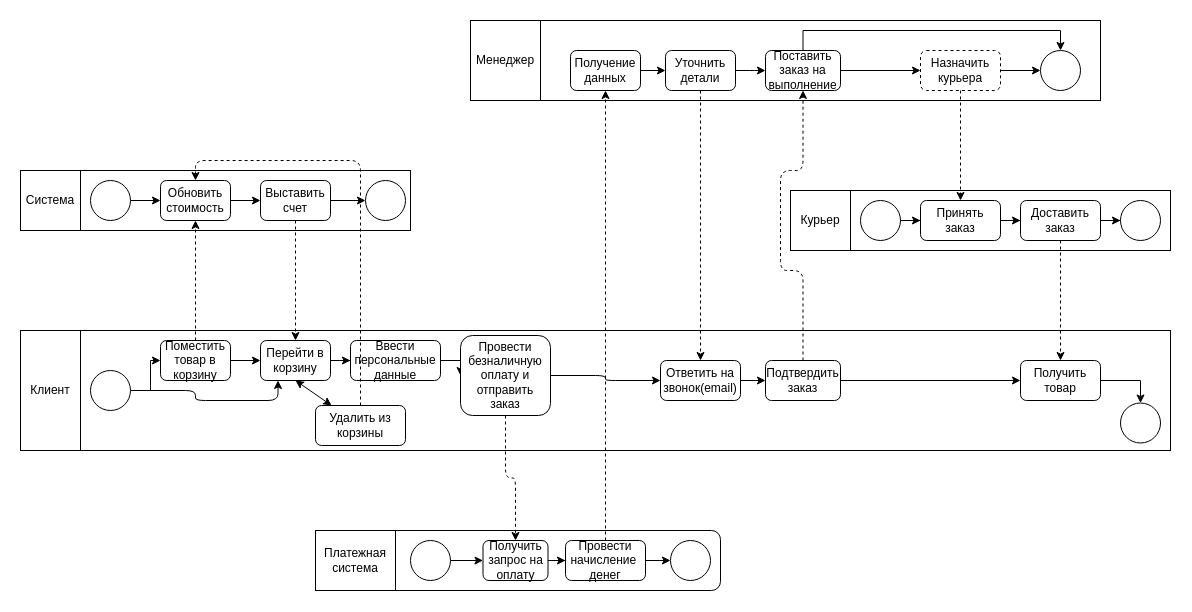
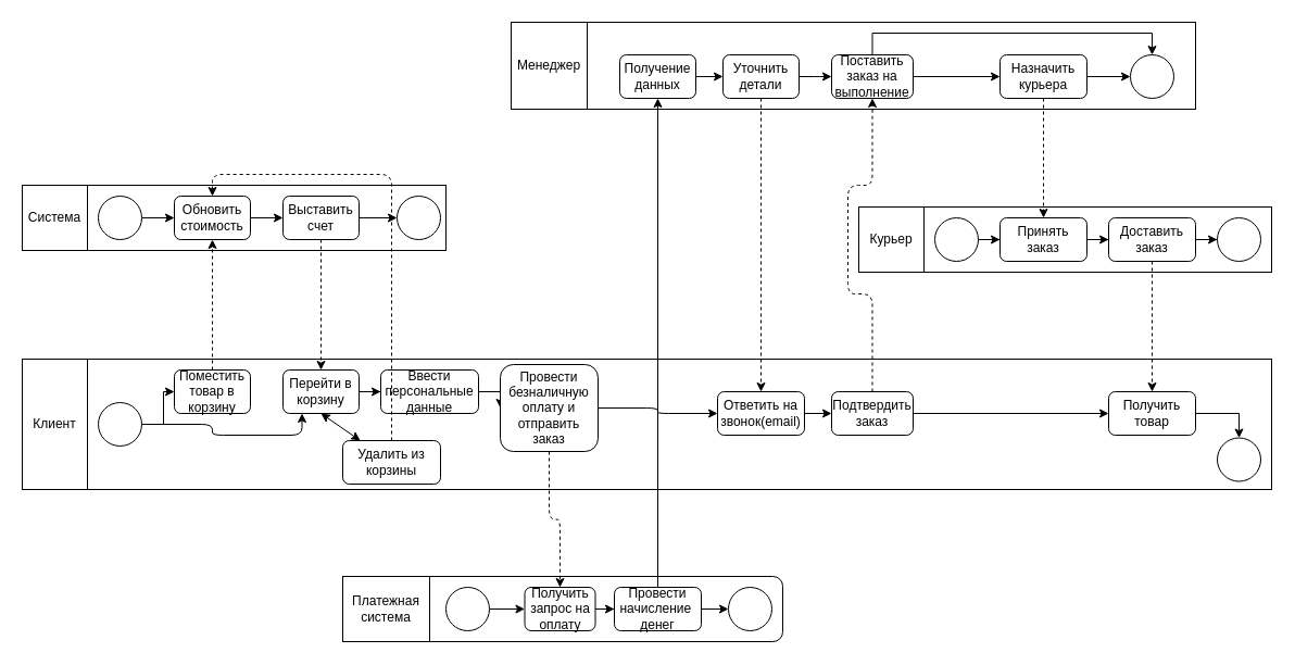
  <mxCell id="0" />
  <mxCell id="1" parent="0" />
  <mxCell id="2" value="" style="rounded=0;whiteSpace=wrap;html=1;" vertex="1" parent="1"><mxGeometry x="80" y="330" width="1090" height="120" as="geometry" /></mxCell>
  <mxCell id="3" style="edgeStyle=orthogonalEdgeStyle;rounded=0;orthogonalLoop=1;jettySize=auto;html=1;exitX=1;exitY=0.5;exitDx=0;exitDy=0;" edge="1" parent="1" source="5" target="7"><mxGeometry relative="1" as="geometry" /></mxCell>
  <mxCell id="4" style="edgeStyle=orthogonalEdgeStyle;rounded=1;orthogonalLoop=1;jettySize=auto;html=1;exitX=1;exitY=0.5;exitDx=0;exitDy=0;entryX=0.25;entryY=1;entryDx=0;entryDy=0;" edge="1" parent="1" source="5" target="9"><mxGeometry relative="1" as="geometry" /></mxCell>
  <mxCell id="5" value="" style="ellipse;whiteSpace=wrap;html=1;aspect=fixed;" vertex="1" parent="1"><mxGeometry x="90" y="370" width="40" height="40" as="geometry" /></mxCell>
- <mxCell id="6" style="edgeStyle=orthogonalEdgeStyle;rounded=0;orthogonalLoop=1;jettySize=auto;html=1;exitX=1;exitY=0.5;exitDx=0;exitDy=0;" edge="1" parent="1" source="7" target="9"><mxGeometry relative="1" as="geometry" /></mxCell>
  <mxCell id="7" value="&lt;span style=&quot;white-space: normal&quot;&gt;Поместить товар в корзину&lt;/span&gt;" style="rounded=1;whiteSpace=wrap;html=1;" vertex="1" parent="1"><mxGeometry x="160" y="340" width="70" height="40" as="geometry" /></mxCell>
  <mxCell id="8" style="edgeStyle=orthogonalEdgeStyle;rounded=0;orthogonalLoop=1;jettySize=auto;html=1;exitX=1;exitY=0.5;exitDx=0;exitDy=0;" edge="1" parent="1" source="9" target="11"><mxGeometry relative="1" as="geometry" /></mxCell>
  <mxCell id="9" value="Перейти в корзину" style="rounded=1;whiteSpace=wrap;html=1;" vertex="1" parent="1"><mxGeometry x="260" y="340" width="70" height="40" as="geometry" /></mxCell>
  <mxCell id="10" style="edgeStyle=orthogonalEdgeStyle;rounded=0;orthogonalLoop=1;jettySize=auto;html=1;exitX=1;exitY=0.5;exitDx=0;exitDy=0;" edge="1" parent="1" source="11" target="13"><mxGeometry relative="1" as="geometry"><mxPoint x="455" y="360" as="targetPoint" /></mxGeometry></mxCell>
  <mxCell id="11" value="Ввести персональные данные" style="rounded=1;whiteSpace=wrap;html=1;" vertex="1" parent="1"><mxGeometry x="350" y="340" width="90" height="40" as="geometry" /></mxCell>
  <mxCell id="12" value="" style="edgeStyle=orthogonalEdgeStyle;rounded=1;orthogonalLoop=1;jettySize=auto;html=1;" edge="1" parent="1" source="13" target="32"><mxGeometry relative="1" as="geometry" /></mxCell>
  <mxCell id="13" value="Провести безналичную оплату и отправить заказ" style="rounded=1;whiteSpace=wrap;html=1;" vertex="1" parent="1"><mxGeometry x="460" y="335" width="90" height="80" as="geometry" /></mxCell>
  <mxCell id="14" value="" style="rounded=0;whiteSpace=wrap;html=1;" vertex="1" parent="1"><mxGeometry x="20" y="170" width="390" height="60" as="geometry" /></mxCell>
  <mxCell id="15" value="" style="whiteSpace=wrap;html=1;aspect=fixed;" vertex="1" parent="1"><mxGeometry x="20" y="170" width="60" height="60" as="geometry" /></mxCell>
  <mxCell id="16" value="Система" style="text;html=1;strokeColor=none;fillColor=none;align=center;verticalAlign=middle;whiteSpace=wrap;rounded=0;" vertex="1" parent="1"><mxGeometry x="30" y="190" width="40" height="20" as="geometry" /></mxCell>
  <mxCell id="17" style="edgeStyle=orthogonalEdgeStyle;rounded=0;orthogonalLoop=1;jettySize=auto;html=1;exitX=1;exitY=0.5;exitDx=0;exitDy=0;" edge="1" parent="1" source="18" target="20"><mxGeometry relative="1" as="geometry" /></mxCell>
  <mxCell id="18" value="" style="ellipse;whiteSpace=wrap;html=1;aspect=fixed;" vertex="1" parent="1"><mxGeometry x="90" y="180" width="40" height="40" as="geometry" /></mxCell>
  <mxCell id="19" style="edgeStyle=orthogonalEdgeStyle;rounded=0;orthogonalLoop=1;jettySize=auto;html=1;exitX=1;exitY=0.5;exitDx=0;exitDy=0;entryX=0;entryY=0.5;entryDx=0;entryDy=0;" edge="1" parent="1" source="20" target="23"><mxGeometry relative="1" as="geometry" /></mxCell>
  <mxCell id="20" value="Обновить&lt;br&gt;стоимость" style="rounded=1;whiteSpace=wrap;html=1;" vertex="1" parent="1"><mxGeometry x="160" y="180" width="70" height="40" as="geometry" /></mxCell>
  <mxCell id="21" style="edgeStyle=orthogonalEdgeStyle;rounded=1;orthogonalLoop=1;jettySize=auto;html=1;entryX=0.5;entryY=0;entryDx=0;entryDy=0;dashed=1;" edge="1" parent="1" source="23" target="9"><mxGeometry relative="1" as="geometry" /></mxCell>
  <mxCell id="22" style="edgeStyle=orthogonalEdgeStyle;rounded=1;orthogonalLoop=1;jettySize=auto;html=1;exitX=1;exitY=0.5;exitDx=0;exitDy=0;" edge="1" parent="1" source="23"><mxGeometry relative="1" as="geometry"><mxPoint x="365" y="200" as="targetPoint" /></mxGeometry></mxCell>
  <mxCell id="23" value="Выставить счет" style="rounded=1;whiteSpace=wrap;html=1;" vertex="1" parent="1"><mxGeometry x="260" y="180" width="70" height="40" as="geometry" /></mxCell>
  <mxCell id="24" style="edgeStyle=orthogonalEdgeStyle;rounded=1;orthogonalLoop=1;jettySize=auto;html=1;exitX=0.5;exitY=0;exitDx=0;exitDy=0;entryX=0.5;entryY=1;entryDx=0;entryDy=0;dashed=1;" edge="1" parent="1" source="7" target="20"><mxGeometry relative="1" as="geometry" /></mxCell>
  <mxCell id="25" value="" style="rounded=0;whiteSpace=wrap;html=1;" vertex="1" parent="1"><mxGeometry x="470" y="20" width="630" height="80" as="geometry" /></mxCell>
  <mxCell id="26" style="edgeStyle=orthogonalEdgeStyle;rounded=1;orthogonalLoop=1;jettySize=auto;html=1;exitX=1;exitY=0.5;exitDx=0;exitDy=0;" edge="1" parent="1" source="27" target="30"><mxGeometry relative="1" as="geometry" /></mxCell>
  <mxCell id="27" value="Получение данных" style="rounded=1;whiteSpace=wrap;html=1;" vertex="1" parent="1"><mxGeometry x="570" y="50" width="70" height="40" as="geometry" /></mxCell>
  <mxCell id="28" style="edgeStyle=orthogonalEdgeStyle;rounded=1;orthogonalLoop=1;jettySize=auto;html=1;dashed=1;" edge="1" parent="1" source="30" target="32"><mxGeometry relative="1" as="geometry" /></mxCell>
  <mxCell id="29" style="edgeStyle=orthogonalEdgeStyle;rounded=1;orthogonalLoop=1;jettySize=auto;html=1;exitX=1;exitY=0.5;exitDx=0;exitDy=0;entryX=0;entryY=0.5;entryDx=0;entryDy=0;" edge="1" parent="1" source="30" target="47"><mxGeometry relative="1" as="geometry"><Array as="points"><mxPoint x="750" y="70" /><mxPoint x="750" y="70" /></Array></mxGeometry></mxCell>
  <mxCell id="30" value="Уточнить детали" style="rounded=1;whiteSpace=wrap;html=1;" vertex="1" parent="1"><mxGeometry x="665" y="50" width="70" height="40" as="geometry" /></mxCell>
  <mxCell id="31" value="" style="edgeStyle=orthogonalEdgeStyle;rounded=1;orthogonalLoop=1;jettySize=auto;html=1;" edge="1" parent="1" source="32" target="42"><mxGeometry relative="1" as="geometry" /></mxCell>
  <mxCell id="32" value="Ответить на звонок(email)" style="rounded=1;whiteSpace=wrap;html=1;" vertex="1" parent="1"><mxGeometry x="660" y="360" width="80" height="40" as="geometry" /></mxCell>
  <mxCell id="33" style="edgeStyle=orthogonalEdgeStyle;rounded=1;orthogonalLoop=1;jettySize=auto;html=1;exitX=0.5;exitY=0;exitDx=0;exitDy=0;entryX=0.5;entryY=0;entryDx=0;entryDy=0;dashed=1;" edge="1" parent="1" source="34" target="20"><mxGeometry relative="1" as="geometry" /></mxCell>
  <mxCell id="34" value="Удалить из корзины" style="rounded=1;whiteSpace=wrap;html=1;" vertex="1" parent="1"><mxGeometry x="315" y="405" width="90" height="40" as="geometry" /></mxCell>
  <mxCell id="35" value="" style="endArrow=classic;startArrow=classic;html=1;entryX=0.5;entryY=1;entryDx=0;entryDy=0;" edge="1" parent="1" source="34" target="9"><mxGeometry width="50" height="50" relative="1" as="geometry"><mxPoint x="80" y="560" as="sourcePoint" /><mxPoint x="130" y="510" as="targetPoint" /></mxGeometry></mxCell>
  <mxCell id="36" value="" style="rounded=0;whiteSpace=wrap;html=1;" vertex="1" parent="1"><mxGeometry x="20" y="330" width="60" height="120" as="geometry" /></mxCell>
  <mxCell id="37" value="Клиент" style="text;html=1;strokeColor=none;fillColor=none;align=center;verticalAlign=middle;whiteSpace=wrap;rounded=0;" vertex="1" parent="1"><mxGeometry x="20" y="375" width="60" height="30" as="geometry" /></mxCell>
  <mxCell id="38" value="" style="ellipse;whiteSpace=wrap;html=1;aspect=fixed;" vertex="1" parent="1"><mxGeometry x="1120" y="402.5" width="40" height="40" as="geometry" /></mxCell>
  <mxCell id="39" value="" style="ellipse;whiteSpace=wrap;html=1;aspect=fixed;" vertex="1" parent="1"><mxGeometry x="365" y="180" width="40" height="40" as="geometry" /></mxCell>
  <mxCell id="40" style="edgeStyle=orthogonalEdgeStyle;rounded=1;orthogonalLoop=1;jettySize=auto;html=1;dashed=1;entryX=0.5;entryY=1;entryDx=0;entryDy=0;" edge="1" parent="1" source="42" target="47"><mxGeometry relative="1" as="geometry"><Array as="points"><mxPoint x="803" y="270" /><mxPoint x="780" y="270" /><mxPoint x="780" y="170" /><mxPoint x="803" y="170" /></Array></mxGeometry></mxCell>
  <mxCell id="41" style="edgeStyle=orthogonalEdgeStyle;rounded=0;orthogonalLoop=1;jettySize=auto;html=1;exitX=1;exitY=0.5;exitDx=0;exitDy=0;" edge="1" parent="1" source="42" target="62"><mxGeometry relative="1" as="geometry" /></mxCell>
  <mxCell id="42" value="Подтвердить заказ" style="rounded=1;whiteSpace=wrap;html=1;" vertex="1" parent="1"><mxGeometry x="765" y="360" width="75" height="40" as="geometry" /></mxCell>
  <mxCell id="43" value="" style="rounded=0;whiteSpace=wrap;html=1;" vertex="1" parent="1"><mxGeometry x="470" y="20" width="70" height="80" as="geometry" /></mxCell>
  <mxCell id="44" value="Менеджер" style="text;html=1;strokeColor=none;fillColor=none;align=center;verticalAlign=middle;whiteSpace=wrap;rounded=0;" vertex="1" parent="1"><mxGeometry x="485" y="50" width="40" height="20" as="geometry" /></mxCell>
  <mxCell id="45" value="" style="edgeStyle=orthogonalEdgeStyle;rounded=1;orthogonalLoop=1;jettySize=auto;html=1;" edge="1" parent="1" source="47" target="50"><mxGeometry relative="1" as="geometry" /></mxCell>
  <mxCell id="46" style="edgeStyle=orthogonalEdgeStyle;rounded=0;orthogonalLoop=1;jettySize=auto;html=1;entryX=0.5;entryY=0;entryDx=0;entryDy=0;" edge="1" parent="1" source="47" target="48"><mxGeometry relative="1" as="geometry"><Array as="points"><mxPoint x="803" y="30" /><mxPoint x="1060" y="30" /></Array></mxGeometry></mxCell>
  <mxCell id="47" value="Поставить заказ на выполнение" style="rounded=1;whiteSpace=wrap;html=1;" vertex="1" parent="1"><mxGeometry x="765" y="50" width="75" height="40" as="geometry" /></mxCell>
  <mxCell id="48" value="" style="ellipse;whiteSpace=wrap;html=1;aspect=fixed;" vertex="1" parent="1"><mxGeometry x="1040" y="50" width="40" height="40" as="geometry" /></mxCell>
  <mxCell id="49" style="edgeStyle=orthogonalEdgeStyle;rounded=1;orthogonalLoop=1;jettySize=auto;html=1;entryX=0;entryY=0.5;entryDx=0;entryDy=0;" edge="1" parent="1" source="50" target="48"><mxGeometry relative="1" as="geometry" /></mxCell>
- <mxCell id="50" value="Назначить курьера" style="rounded=1;whiteSpace=wrap;html=1;dashed=1;" vertex="1" parent="1"><mxGeometry x="920" y="50" width="80" height="40" as="geometry" /></mxCell>
+ <mxCell id="50" value="Назначить курьера" style="rounded=1;whiteSpace=wrap;html=1;" vertex="1" parent="1"><mxGeometry x="920" y="50" width="80" height="40" as="geometry" /></mxCell>
  <mxCell id="51" value="" style="rounded=0;whiteSpace=wrap;html=1;" vertex="1" parent="1"><mxGeometry x="790" y="190" width="380" height="60" as="geometry" /></mxCell>
  <mxCell id="52" value="Курьер" style="rounded=0;whiteSpace=wrap;html=1;" vertex="1" parent="1"><mxGeometry x="790" y="190" width="60" height="60" as="geometry" /></mxCell>
  <mxCell id="53" style="edgeStyle=orthogonalEdgeStyle;rounded=0;orthogonalLoop=1;jettySize=auto;html=1;exitX=1;exitY=0.5;exitDx=0;exitDy=0;" edge="1" parent="1" source="54" target="60"><mxGeometry relative="1" as="geometry" /></mxCell>
  <mxCell id="54" value="Принять заказ" style="rounded=1;whiteSpace=wrap;html=1;" vertex="1" parent="1"><mxGeometry x="920" y="200" width="80" height="40" as="geometry" /></mxCell>
  <mxCell id="55" style="edgeStyle=orthogonalEdgeStyle;rounded=0;orthogonalLoop=1;jettySize=auto;html=1;exitX=1;exitY=0.5;exitDx=0;exitDy=0;" edge="1" parent="1" source="56" target="54"><mxGeometry relative="1" as="geometry" /></mxCell>
  <mxCell id="56" value="" style="ellipse;whiteSpace=wrap;html=1;aspect=fixed;" vertex="1" parent="1"><mxGeometry x="860" y="200" width="40" height="40" as="geometry" /></mxCell>
  <mxCell id="57" style="edgeStyle=orthogonalEdgeStyle;rounded=0;orthogonalLoop=1;jettySize=auto;html=1;dashed=1;" edge="1" parent="1" source="50" target="54"><mxGeometry relative="1" as="geometry" /></mxCell>
  <mxCell id="58" style="edgeStyle=orthogonalEdgeStyle;rounded=0;orthogonalLoop=1;jettySize=auto;html=1;exitX=0.5;exitY=1;exitDx=0;exitDy=0;dashed=1;" edge="1" parent="1" source="60" target="62"><mxGeometry relative="1" as="geometry" /></mxCell>
  <mxCell id="59" style="edgeStyle=orthogonalEdgeStyle;rounded=0;orthogonalLoop=1;jettySize=auto;html=1;exitX=1;exitY=0.5;exitDx=0;exitDy=0;" edge="1" parent="1" source="60" target="63"><mxGeometry relative="1" as="geometry" /></mxCell>
  <mxCell id="60" value="Доставить заказ" style="rounded=1;whiteSpace=wrap;html=1;" vertex="1" parent="1"><mxGeometry x="1020" y="200" width="80" height="40" as="geometry" /></mxCell>
  <mxCell id="61" style="edgeStyle=orthogonalEdgeStyle;rounded=0;orthogonalLoop=1;jettySize=auto;html=1;exitX=1;exitY=0.5;exitDx=0;exitDy=0;entryX=0.5;entryY=0;entryDx=0;entryDy=0;" edge="1" parent="1" source="62" target="38"><mxGeometry relative="1" as="geometry" /></mxCell>
  <mxCell id="62" value="Получить товар" style="rounded=1;whiteSpace=wrap;html=1;" vertex="1" parent="1"><mxGeometry x="1020" y="360" width="80" height="40" as="geometry" /></mxCell>
  <mxCell id="63" value="" style="ellipse;whiteSpace=wrap;html=1;aspect=fixed;" vertex="1" parent="1"><mxGeometry x="1120" y="200" width="40" height="40" as="geometry" /></mxCell>
  <mxCell id="64" value="" style="rounded=1;whiteSpace=wrap;html=1;fontFamily=Helvetica;fontSize=12;fontColor=#000000;align=center;strokeColor=#000000;fillColor=#ffffff;" vertex="1" parent="1"><mxGeometry x="315" y="530" width="405" height="60" as="geometry" /></mxCell>
  <mxCell id="65" value="Платежная &lt;br&gt;система" style="rounded=0;whiteSpace=wrap;html=1;" vertex="1" parent="1"><mxGeometry x="315" y="530" width="80" height="60" as="geometry" /></mxCell>
  <mxCell id="66" value="" style="edgeStyle=orthogonalEdgeStyle;rounded=0;orthogonalLoop=1;jettySize=auto;html=1;" edge="1" parent="1" source="67" target="69"><mxGeometry relative="1" as="geometry" /></mxCell>
  <mxCell id="67" value="" style="ellipse;whiteSpace=wrap;html=1;aspect=fixed;" vertex="1" parent="1"><mxGeometry x="410" y="540" width="40" height="40" as="geometry" /></mxCell>
  <mxCell id="68" style="edgeStyle=orthogonalEdgeStyle;rounded=0;orthogonalLoop=1;jettySize=auto;html=1;exitX=1;exitY=0.5;exitDx=0;exitDy=0;" edge="1" parent="1" source="69" target="73"><mxGeometry relative="1" as="geometry" /></mxCell>
  <mxCell id="69" value="Получить запрос на оплату" style="rounded=1;whiteSpace=wrap;html=1;" vertex="1" parent="1"><mxGeometry x="482.5" y="540" width="65" height="40" as="geometry" /></mxCell>
  <mxCell id="70" style="edgeStyle=orthogonalEdgeStyle;rounded=1;orthogonalLoop=1;jettySize=auto;html=1;exitX=0.5;exitY=1;exitDx=0;exitDy=0;entryX=0.5;entryY=0;entryDx=0;entryDy=0;dashed=1;" edge="1" parent="1" source="13" target="69"><mxGeometry relative="1" as="geometry" /></mxCell>
  <mxCell id="71" style="edgeStyle=orthogonalEdgeStyle;rounded=0;orthogonalLoop=1;jettySize=auto;html=1;exitX=1;exitY=0.5;exitDx=0;exitDy=0;" edge="1" parent="1" source="73" target="74"><mxGeometry relative="1" as="geometry" /></mxCell>
- <mxCell id="72" style="edgeStyle=orthogonalEdgeStyle;rounded=0;orthogonalLoop=1;jettySize=auto;html=1;exitX=0.5;exitY=0;exitDx=0;exitDy=0;dashed=1;" edge="1" parent="1" source="73" target="27"><mxGeometry relative="1" as="geometry" /></mxCell>
+ <mxCell id="72" style="edgeStyle=orthogonalEdgeStyle;rounded=0;orthogonalLoop=1;jettySize=auto;html=1;exitX=0.5;exitY=0;exitDx=0;exitDy=0;dashed=0;" edge="1" parent="1" source="73" target="27"><mxGeometry relative="1" as="geometry" /></mxCell>
  <mxCell id="73" value="Провести начисление&amp;nbsp;&lt;br&gt;денег" style="rounded=1;whiteSpace=wrap;html=1;" vertex="1" parent="1"><mxGeometry x="565" y="540" width="80" height="40" as="geometry" /></mxCell>
  <mxCell id="74" value="" style="ellipse;whiteSpace=wrap;html=1;aspect=fixed;" vertex="1" parent="1"><mxGeometry x="670" y="540" width="40" height="40" as="geometry" /></mxCell>
